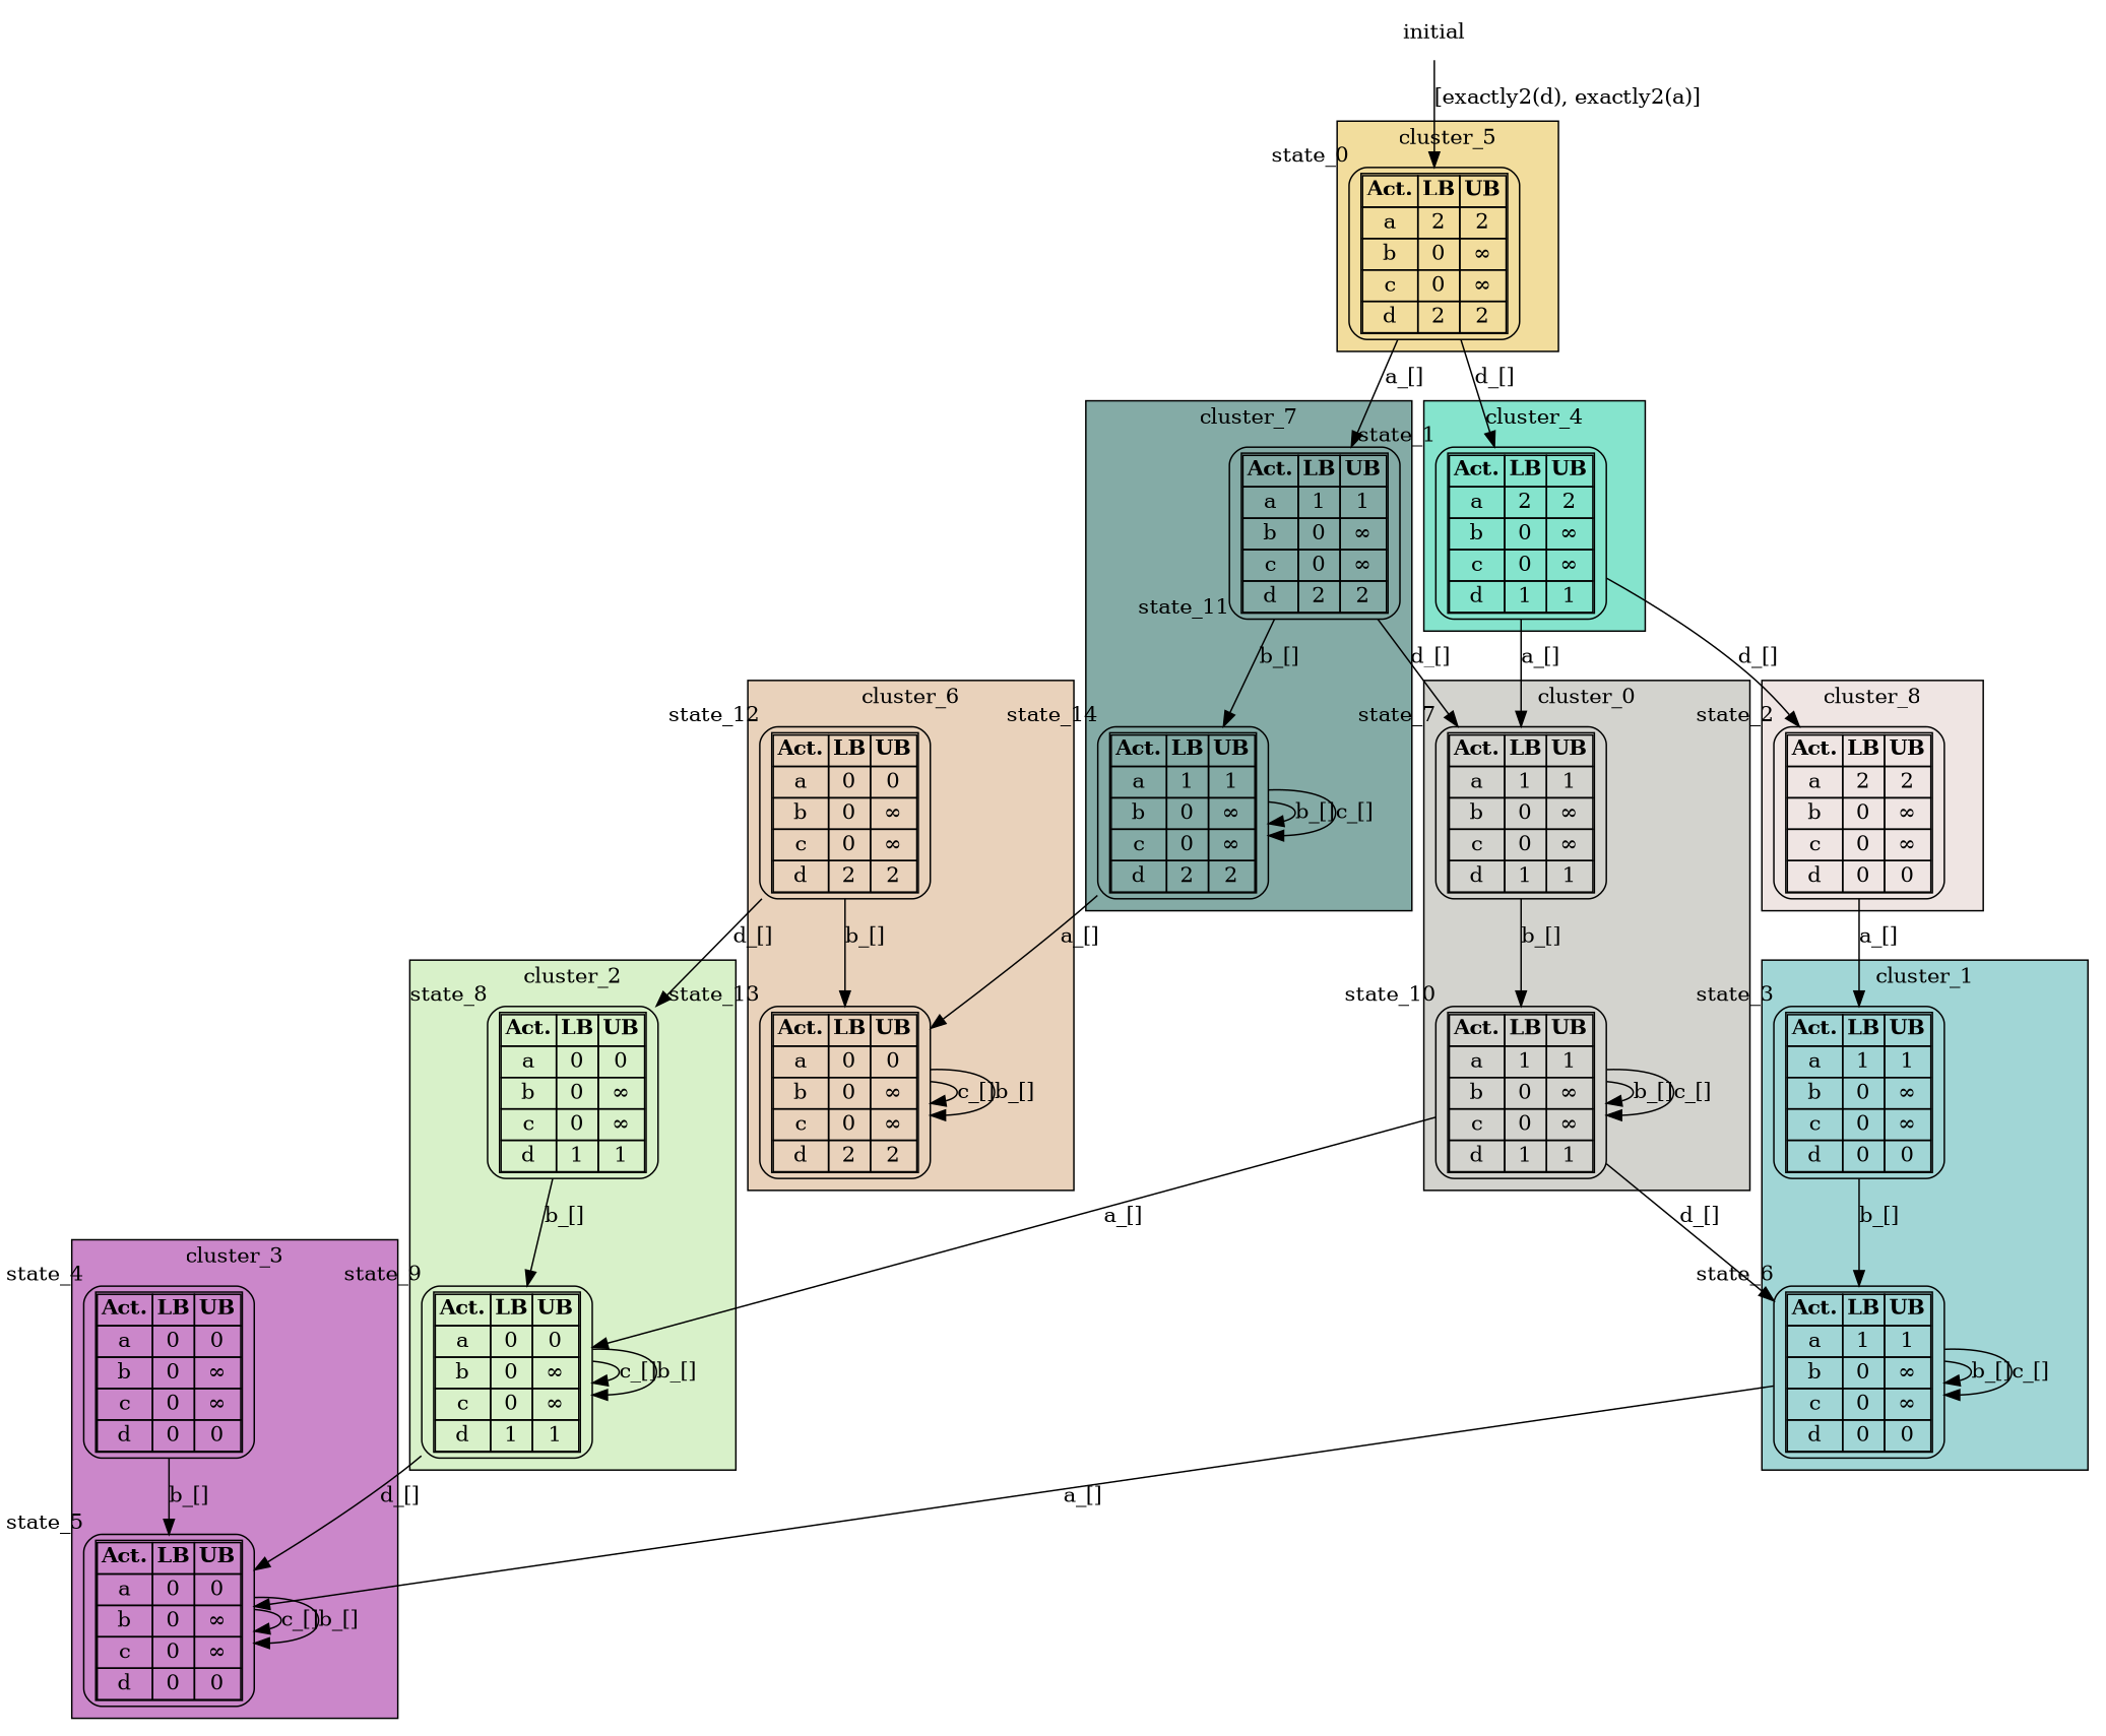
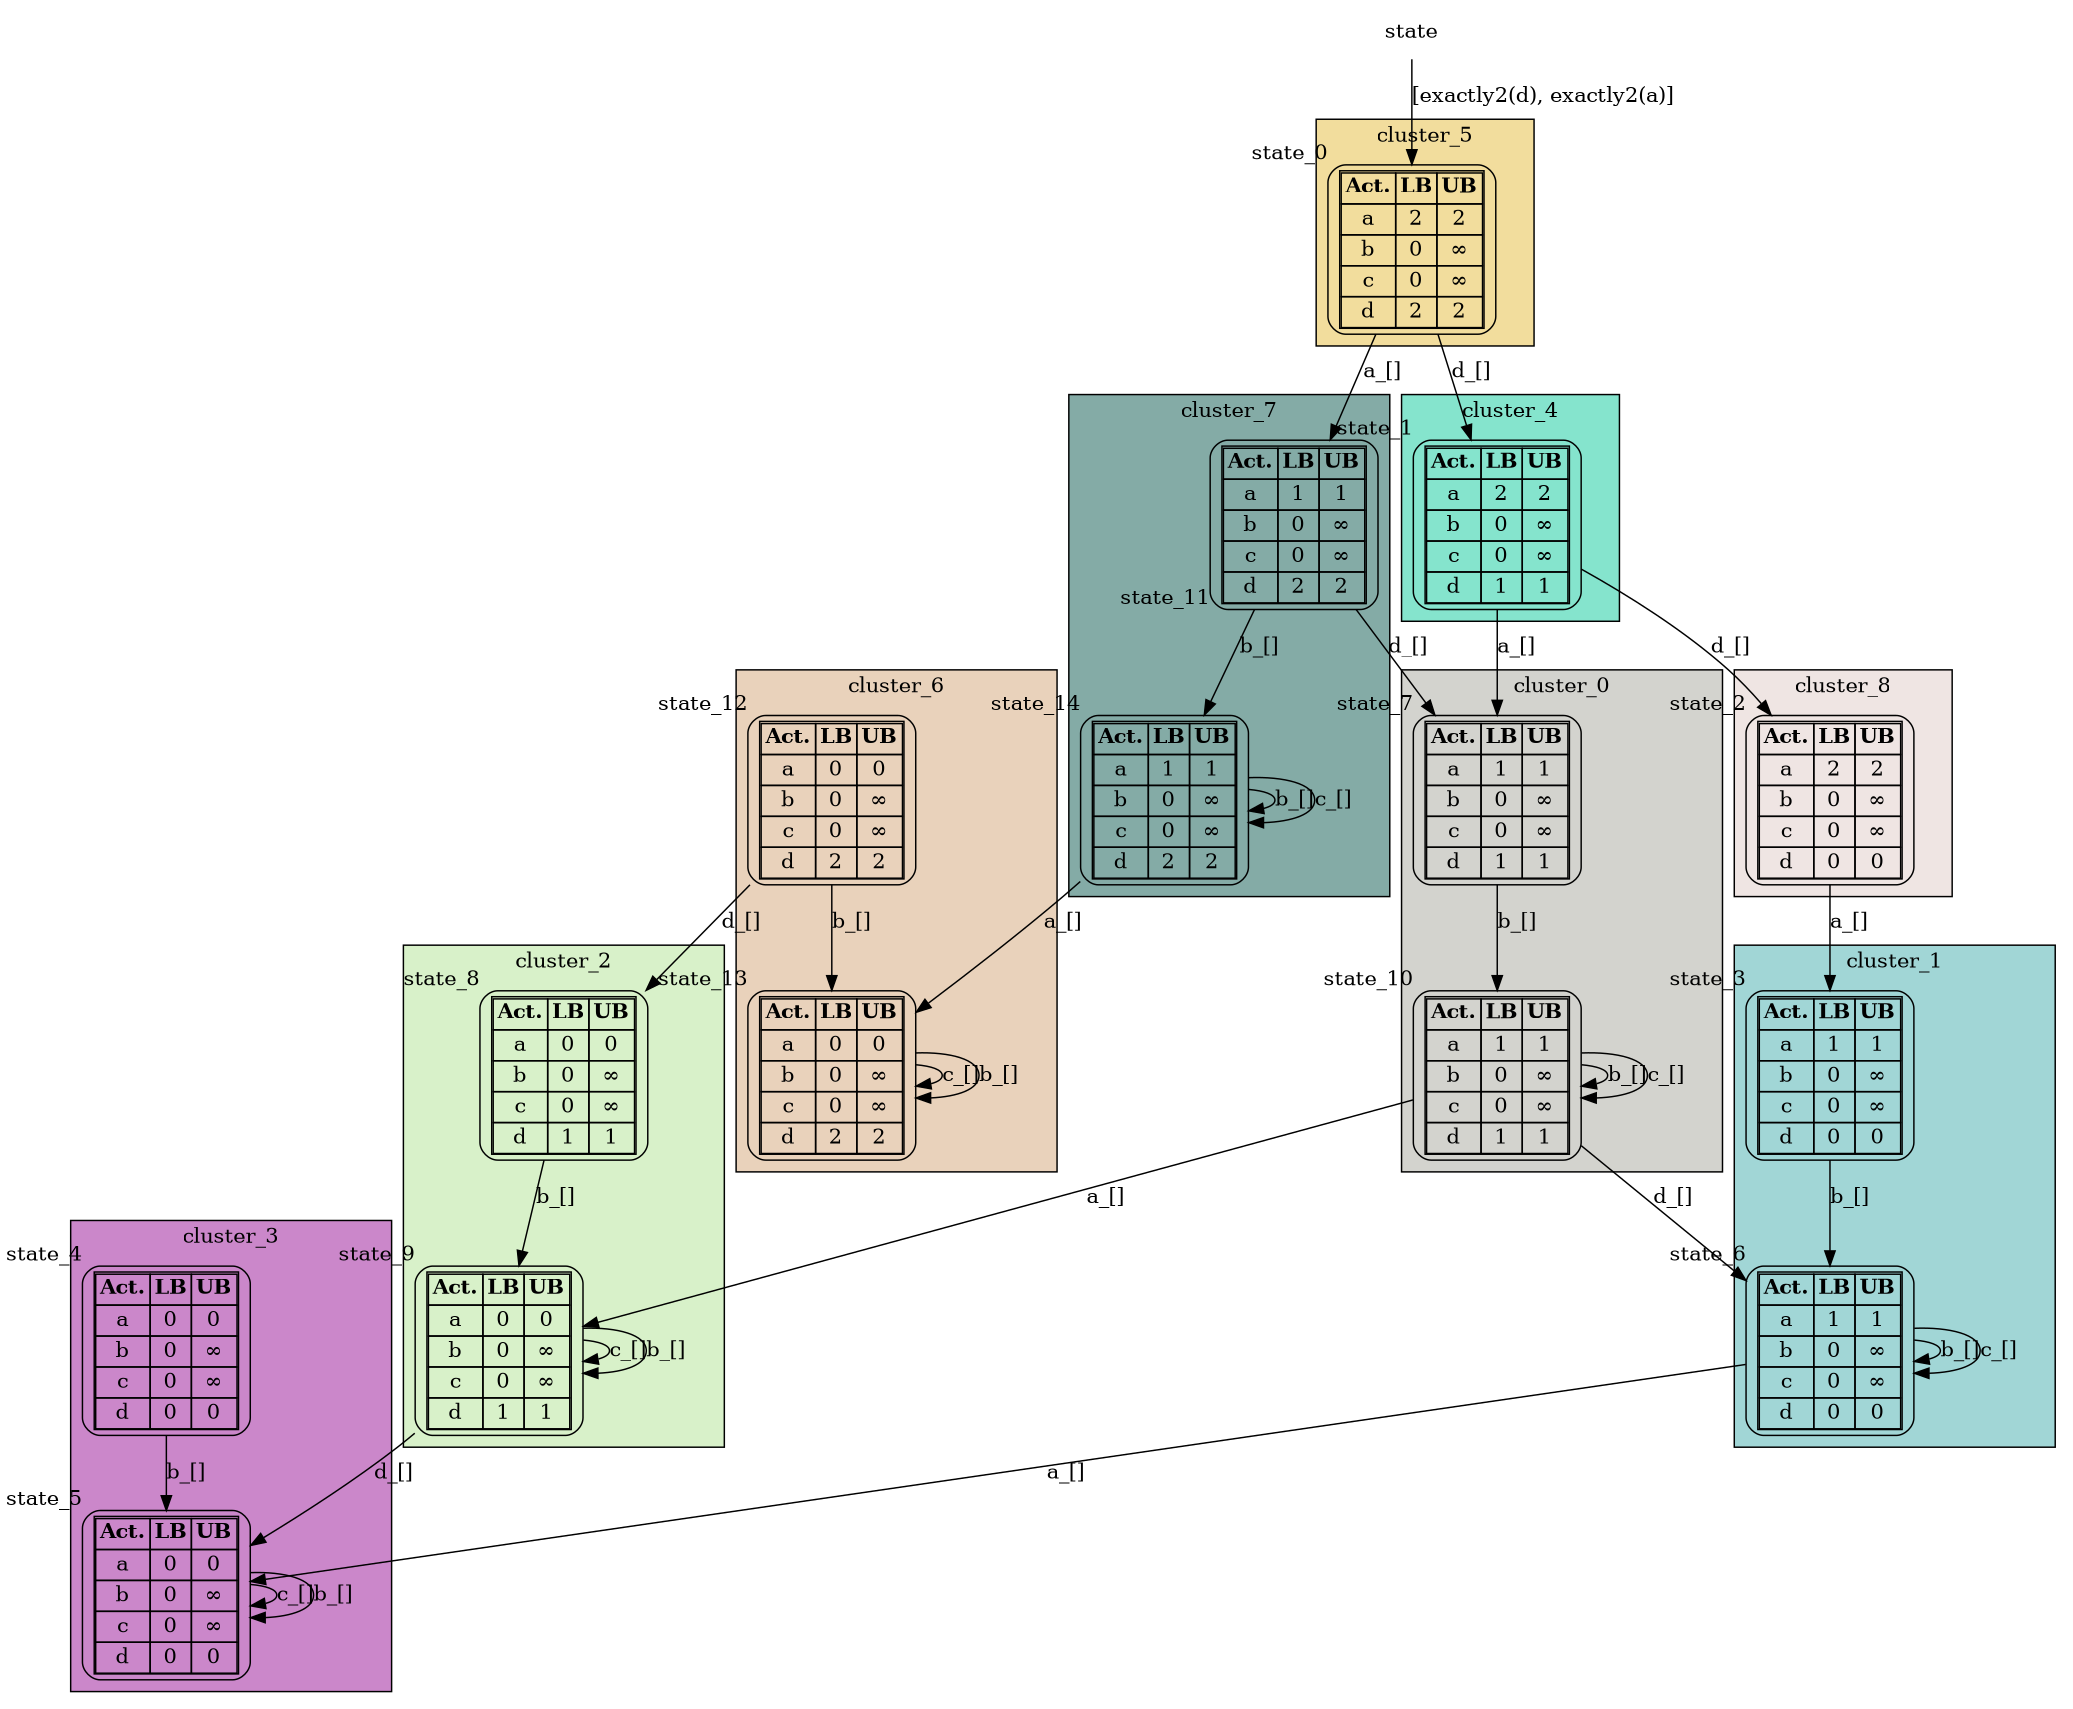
  digraph {
    compound=true
    node [shape=box style=rounded]
    n1 [label=<<TABLE BORDER="1" CELLBORDER="1" CELLSPACING="0"> <TR><TD><B>Act.</B></TD><TD><B>LB</B></TD><TD><B>UB</B></TD></TR> <TR><TD>a</TD><TD>1</TD><TD>1</TD></TR> <TR><TD>b</TD><TD>0</TD><TD>&infin;</TD></TR> <TR><TD>c</TD><TD>0</TD><TD>&infin;</TD></TR> <TR><TD>d</TD><TD>1</TD><TD>1</TD></TR> </TABLE>> xlabel=state_10]
    n2 [label=<<TABLE BORDER="1" CELLBORDER="1" CELLSPACING="0"> <TR><TD><B>Act.</B></TD><TD><B>LB</B></TD><TD><B>UB</B></TD></TR> <TR><TD>a</TD><TD>1</TD><TD>1</TD></TR> <TR><TD>b</TD><TD>0</TD><TD>&infin;</TD></TR> <TR><TD>c</TD><TD>0</TD><TD>&infin;</TD></TR> <TR><TD>d</TD><TD>1</TD><TD>1</TD></TR> </TABLE>> xlabel=state_7]
    n3 [label=<<TABLE BORDER="1" CELLBORDER="1" CELLSPACING="0"> <TR><TD><B>Act.</B></TD><TD><B>LB</B></TD><TD><B>UB</B></TD></TR> <TR><TD>a</TD><TD>1</TD><TD>1</TD></TR> <TR><TD>b</TD><TD>0</TD><TD>&infin;</TD></TR> <TR><TD>c</TD><TD>0</TD><TD>&infin;</TD></TR> <TR><TD>d</TD><TD>0</TD><TD>0</TD></TR> </TABLE>> xlabel=state_6]
    n4 [label=<<TABLE BORDER="1" CELLBORDER="1" CELLSPACING="0"> <TR><TD><B>Act.</B></TD><TD><B>LB</B></TD><TD><B>UB</B></TD></TR> <TR><TD>a</TD><TD>1</TD><TD>1</TD></TR> <TR><TD>b</TD><TD>0</TD><TD>&infin;</TD></TR> <TR><TD>c</TD><TD>0</TD><TD>&infin;</TD></TR> <TR><TD>d</TD><TD>0</TD><TD>0</TD></TR> </TABLE>> xlabel=state_3]
    n5 [label=<<TABLE BORDER="1" CELLBORDER="1" CELLSPACING="0"> <TR><TD><B>Act.</B></TD><TD><B>LB</B></TD><TD><B>UB</B></TD></TR> <TR><TD>a</TD><TD>0</TD><TD>0</TD></TR> <TR><TD>b</TD><TD>0</TD><TD>&infin;</TD></TR> <TR><TD>c</TD><TD>0</TD><TD>&infin;</TD></TR> <TR><TD>d</TD><TD>1</TD><TD>1</TD></TR> </TABLE>> xlabel=state_8]
    n6 [label=<<TABLE BORDER="1" CELLBORDER="1" CELLSPACING="0"> <TR><TD><B>Act.</B></TD><TD><B>LB</B></TD><TD><B>UB</B></TD></TR> <TR><TD>a</TD><TD>0</TD><TD>0</TD></TR> <TR><TD>b</TD><TD>0</TD><TD>&infin;</TD></TR> <TR><TD>c</TD><TD>0</TD><TD>&infin;</TD></TR> <TR><TD>d</TD><TD>1</TD><TD>1</TD></TR> </TABLE>> xlabel=state_9]
    n7 [label=<<TABLE BORDER="1" CELLBORDER="1" CELLSPACING="0"> <TR><TD><B>Act.</B></TD><TD><B>LB</B></TD><TD><B>UB</B></TD></TR> <TR><TD>a</TD><TD>0</TD><TD>0</TD></TR> <TR><TD>b</TD><TD>0</TD><TD>&infin;</TD></TR> <TR><TD>c</TD><TD>0</TD><TD>&infin;</TD></TR> <TR><TD>d</TD><TD>0</TD><TD>0</TD></TR> </TABLE>> xlabel=state_5]
    n8 [label=<<TABLE BORDER="1" CELLBORDER="1" CELLSPACING="0"> <TR><TD><B>Act.</B></TD><TD><B>LB</B></TD><TD><B>UB</B></TD></TR> <TR><TD>a</TD><TD>0</TD><TD>0</TD></TR> <TR><TD>b</TD><TD>0</TD><TD>&infin;</TD></TR> <TR><TD>c</TD><TD>0</TD><TD>&infin;</TD></TR> <TR><TD>d</TD><TD>0</TD><TD>0</TD></TR> </TABLE>> xlabel=state_4]
    n9 [label=<<TABLE BORDER="1" CELLBORDER="1" CELLSPACING="0"> <TR><TD><B>Act.</B></TD><TD><B>LB</B></TD><TD><B>UB</B></TD></TR> <TR><TD>a</TD><TD>2</TD><TD>2</TD></TR> <TR><TD>b</TD><TD>0</TD><TD>&infin;</TD></TR> <TR><TD>c</TD><TD>0</TD><TD>&infin;</TD></TR> <TR><TD>d</TD><TD>1</TD><TD>1</TD></TR> </TABLE>> xlabel=state_1]
    n10 [label=<<TABLE BORDER="1" CELLBORDER="1" CELLSPACING="0"> <TR><TD><B>Act.</B></TD><TD><B>LB</B></TD><TD><B>UB</B></TD></TR> <TR><TD>a</TD><TD>2</TD><TD>2</TD></TR> <TR><TD>b</TD><TD>0</TD><TD>&infin;</TD></TR> <TR><TD>c</TD><TD>0</TD><TD>&infin;</TD></TR> <TR><TD>d</TD><TD>2</TD><TD>2</TD></TR> </TABLE>> xlabel=state_0]
    n11 [label=<<TABLE BORDER="1" CELLBORDER="1" CELLSPACING="0"> <TR><TD><B>Act.</B></TD><TD><B>LB</B></TD><TD><B>UB</B></TD></TR> <TR><TD>a</TD><TD>0</TD><TD>0</TD></TR> <TR><TD>b</TD><TD>0</TD><TD>&infin;</TD></TR> <TR><TD>c</TD><TD>0</TD><TD>&infin;</TD></TR> <TR><TD>d</TD><TD>2</TD><TD>2</TD></TR> </TABLE>> xlabel=state_12]
    n12 [label=<<TABLE BORDER="1" CELLBORDER="1" CELLSPACING="0"> <TR><TD><B>Act.</B></TD><TD><B>LB</B></TD><TD><B>UB</B></TD></TR> <TR><TD>a</TD><TD>0</TD><TD>0</TD></TR> <TR><TD>b</TD><TD>0</TD><TD>&infin;</TD></TR> <TR><TD>c</TD><TD>0</TD><TD>&infin;</TD></TR> <TR><TD>d</TD><TD>2</TD><TD>2</TD></TR> </TABLE>> xlabel=state_13]
    n13 [label=<<TABLE BORDER="1" CELLBORDER="1" CELLSPACING="0"> <TR><TD><B>Act.</B></TD><TD><B>LB</B></TD><TD><B>UB</B></TD></TR> <TR><TD>a</TD><TD>1</TD><TD>1</TD></TR> <TR><TD>b</TD><TD>0</TD><TD>&infin;</TD></TR> <TR><TD>c</TD><TD>0</TD><TD>&infin;</TD></TR> <TR><TD>d</TD><TD>2</TD><TD>2</TD></TR> </TABLE>> xlabel=state_11]
    n14 [label=<<TABLE BORDER="1" CELLBORDER="1" CELLSPACING="0"> <TR><TD><B>Act.</B></TD><TD><B>LB</B></TD><TD><B>UB</B></TD></TR> <TR><TD>a</TD><TD>1</TD><TD>1</TD></TR> <TR><TD>b</TD><TD>0</TD><TD>&infin;</TD></TR> <TR><TD>c</TD><TD>0</TD><TD>&infin;</TD></TR> <TR><TD>d</TD><TD>2</TD><TD>2</TD></TR> </TABLE>> xlabel=state_14]
    n15 [label=<<TABLE BORDER="1" CELLBORDER="1" CELLSPACING="0"> <TR><TD><B>Act.</B></TD><TD><B>LB</B></TD><TD><B>UB</B></TD></TR> <TR><TD>a</TD><TD>2</TD><TD>2</TD></TR> <TR><TD>b</TD><TD>0</TD><TD>&infin;</TD></TR> <TR><TD>c</TD><TD>0</TD><TD>&infin;</TD></TR> <TR><TD>d</TD><TD>0</TD><TD>0</TD></TR> </TABLE>> xlabel=state_2]
-   initial [shape=plaintext style=""]
+   initial [shape=plaintext label=state style=""]
    subgraph cluster_1 {
      fillcolor="#a8a89d80"
      label=cluster_0
      style=filled
      n1
      n2
    }
    subgraph cluster_2 {
      fillcolor="#45aeae80"
      label=cluster_1
      style=filled
      n3
      n4
    }
    subgraph cluster_3 {
      fillcolor="#b2e39480"
      label=cluster_2
      style=filled
      n5
      n6
    }
    subgraph cluster_4 {
      fillcolor="#97109580"
      label=cluster_3
      style=filled
      n7
      n8
    }
    subgraph cluster_5 {
      fillcolor="#0cca9c80"
      label=cluster_4
      style=filled
      n9
    }
    subgraph cluster_6 {
      fillcolor="#e5bc3c80"
      label=cluster_5
      style=filled
      n10
    }
    subgraph cluster_7 {
      fillcolor="#d3a57980"
      label=cluster_6
      style=filled
      n11
      n12
    }
    subgraph cluster_8 {
      fillcolor="#0b584f80"
      label=cluster_7
      style=filled
      n13
      n14
    }
    subgraph cluster_9 {
      fillcolor="#e0ccc880"
      label=cluster_8
      style=filled
      n15
    }
    n1 -> n1 [label="b_[]"]
    n1 -> n1 [label="c_[]"]
    n1 -> n3 [label="d_[]"]
    n1 -> n6 [label="a_[]"]
    n2 -> n1 [label="b_[]"]
    n2 -> n2 [style=invis]
    n3 -> n3 [label="b_[]"]
    n3 -> n3 [label="c_[]"]
    n3 -> n7 [label="a_[]"]
    n4 -> n3 [label="b_[]"]
    n4 -> n4 [style=invis]
    n5 -> n6 [label="b_[]"]
    n6 -> n6 [label="c_[]"]
    n6 -> n6 [label="b_[]"]
    n6 -> n7 [label="d_[]"]
    n7 -> n7 [label="c_[]"]
    n7 -> n7 [label="b_[]"]
    n8 -> n7 [label="b_[]"]
    n8 -> n8 [style=invis]
    n9 -> n2 [label="a_[]"]
    n9 -> n9 [style=invis]
    n9 -> n15 [label="d_[]"]
    n10 -> n9 [label="d_[]"]
    n10 -> n10 [style=invis]
    n10 -> n13 [label="a_[]"]
    n11 -> n5 [label="d_[]"]
    n11 -> n12 [label="b_[]"]
    n12 -> n12 [label="c_[]"]
    n12 -> n12 [label="b_[]"]
    n13 -> n2 [label="d_[]"]
    n13 -> n14 [label="b_[]"]
    n14 -> n12 [label="a_[]"]
    n14 -> n14 [label="b_[]"]
    n14 -> n14 [label="c_[]"]
    n15 -> n4 [label="a_[]"]
    n15 -> n15 [style=invis]
    initial -> n10 [label="[exactly2(d), exactly2(a)]"]
  }
